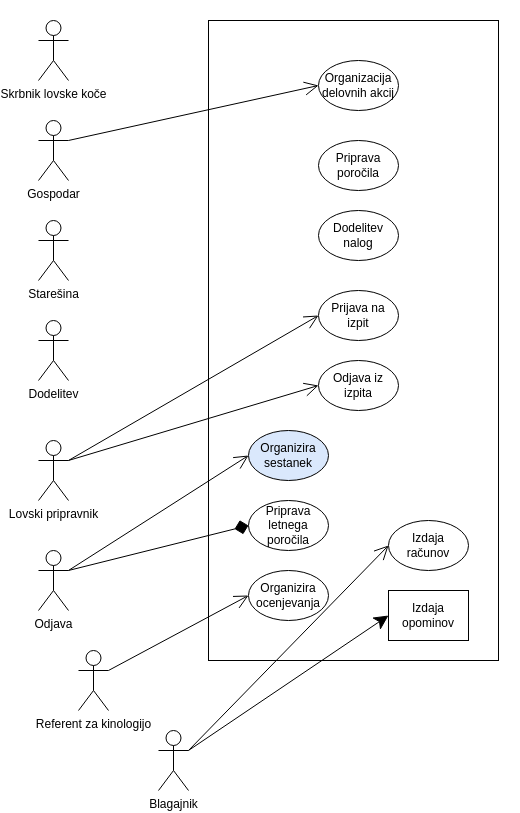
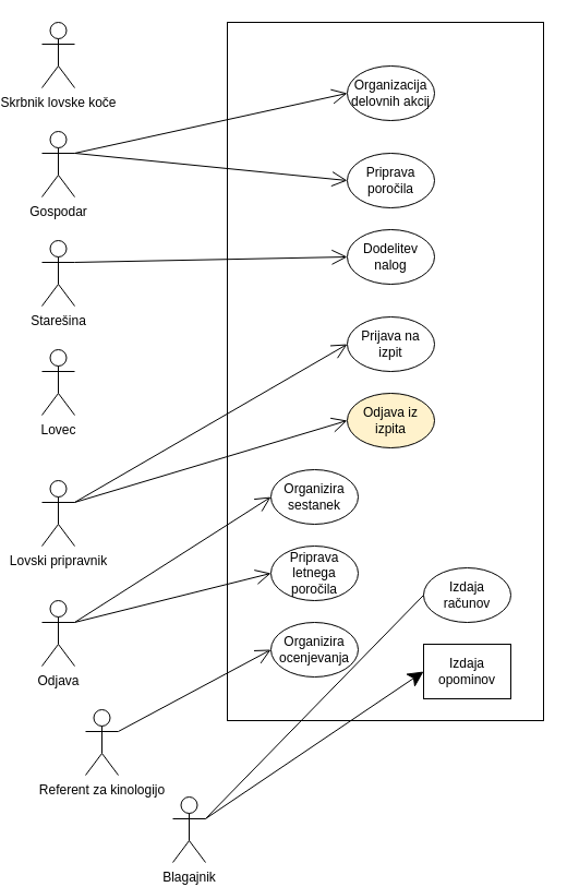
  <mxCell id="0" />
  <mxCell id="1" parent="0" />
  <mxCell id="2" value="" style="rounded=0;whiteSpace=wrap;html=1;" parent="1" vertex="1"><mxGeometry x="190" y="20" width="290" height="640" as="geometry" /></mxCell>
- <mxCell id="3" value="Dodelitev" style="shape=umlActor;verticalLabelPosition=bottom;verticalAlign=top;html=1;outlineConnect=0;" parent="1" vertex="1"><mxGeometry x="20" y="320" width="30" height="60" as="geometry" /></mxCell>
+ <mxCell id="3" value="Lovec" style="shape=umlActor;verticalLabelPosition=bottom;verticalAlign=top;html=1;outlineConnect=0;" parent="1" vertex="1"><mxGeometry x="20" y="320" width="30" height="60" as="geometry" /></mxCell>
  <mxCell id="4" value="Lovski pripravnik" style="shape=umlActor;verticalLabelPosition=bottom;verticalAlign=top;html=1;outlineConnect=0;" parent="1" vertex="1"><mxGeometry x="20" y="440" width="30" height="60" as="geometry" /></mxCell>
  <mxCell id="5" value="Starešina" style="shape=umlActor;verticalLabelPosition=bottom;verticalAlign=top;html=1;outlineConnect=0;" parent="1" vertex="1"><mxGeometry x="20" y="220" width="30" height="60" as="geometry" /></mxCell>
  <mxCell id="6" value="Gospodar" style="shape=umlActor;verticalLabelPosition=bottom;verticalAlign=top;html=1;outlineConnect=0;" parent="1" vertex="1"><mxGeometry x="20" y="120" width="30" height="60" as="geometry" /></mxCell>
  <mxCell id="7" value="Skrbnik lovske koče" style="shape=umlActor;verticalLabelPosition=bottom;verticalAlign=top;html=1;outlineConnect=0;" parent="1" vertex="1"><mxGeometry x="20" y="20" width="30" height="60" as="geometry" /></mxCell>
  <mxCell id="8" value="Odjava" style="shape=umlActor;verticalLabelPosition=bottom;verticalAlign=top;html=1;outlineConnect=0;" parent="1" vertex="1"><mxGeometry x="20" y="550" width="30" height="60" as="geometry" /></mxCell>
  <mxCell id="9" value="Prijava na izpit&lt;span style=&quot;color: rgba(0, 0, 0, 0); font-family: monospace; font-size: 0px; text-align: start; text-wrap-mode: nowrap;&quot;&gt;%3CmxGraphModel%3E%3Croot%3E%3CmxCell%20id%3D%220%22%2F%3E%3CmxCell%20id%3D%221%22%20parent%3D%220%22%2F%3E%3CmxCell%20id%3D%222%22%20value%3D%22Prijava%22%20style%3D%22ellipse%3BwhiteSpace%3Dwrap%3Bhtml%3D1%3B%22%20vertex%3D%221%22%20parent%3D%221%22%3E%3CmxGeometry%20x%3D%22340%22%20y%3D%22190%22%20width%3D%2280%22%20height%3D%2250%22%20as%3D%22geometry%22%2F%3E%3C%2FmxCell%3E%3C%2Froot%3E%3C%2FmxGraphModel%3E&lt;/span&gt;" style="ellipse;whiteSpace=wrap;html=1;" parent="1" vertex="1"><mxGeometry x="300" y="290" width="80" height="50" as="geometry" /></mxCell>
- <mxCell id="10" value="Odjava iz izpita" style="ellipse;whiteSpace=wrap;html=1;" parent="1" vertex="1"><mxGeometry x="300" y="360" width="80" height="50" as="geometry" /></mxCell>
+ <mxCell id="10" value="Odjava iz izpita" style="ellipse;whiteSpace=wrap;html=1;fillColor=#fff2cc;" parent="1" vertex="1"><mxGeometry x="300" y="360" width="80" height="50" as="geometry" /></mxCell>
  <mxCell id="11" value="" style="endArrow=open;endFill=1;endSize=12;html=1;rounded=0;exitX=1;exitY=0.333;exitDx=0;exitDy=0;exitPerimeter=0;entryX=0;entryY=0.5;entryDx=0;entryDy=0;" parent="1" source="4" target="9" edge="1"><mxGeometry width="160" relative="1" as="geometry"><mxPoint x="230" y="350" as="sourcePoint" /><mxPoint x="390" y="350" as="targetPoint" /></mxGeometry></mxCell>
  <mxCell id="12" value="" style="endArrow=open;endFill=1;endSize=12;html=1;rounded=0;exitX=1;exitY=0.333;exitDx=0;exitDy=0;exitPerimeter=0;entryX=0;entryY=0.5;entryDx=0;entryDy=0;" parent="1" source="4" target="10" edge="1"><mxGeometry width="160" relative="1" as="geometry"><mxPoint x="50" y="550" as="sourcePoint" /><mxPoint x="210" y="515" as="targetPoint" /></mxGeometry></mxCell>
  <mxCell id="13" value="Referent za kinologijo" style="shape=umlActor;verticalLabelPosition=bottom;verticalAlign=top;html=1;outlineConnect=0;" parent="1" vertex="1"><mxGeometry x="60" y="650" width="30" height="60" as="geometry" /></mxCell>
- <mxCell id="14" value="Organizira sestanek" style="ellipse;whiteSpace=wrap;html=1;fillColor=#dae8fc;" parent="1" vertex="1"><mxGeometry x="230" y="430" width="80" height="50" as="geometry" /></mxCell>
+ <mxCell id="14" value="Organizira sestanek" style="ellipse;whiteSpace=wrap;html=1;" parent="1" vertex="1"><mxGeometry x="230" y="430" width="80" height="50" as="geometry" /></mxCell>
  <mxCell id="15" value="" style="endArrow=open;endFill=1;endSize=12;html=1;rounded=0;exitX=1;exitY=0.333;exitDx=0;exitDy=0;exitPerimeter=0;entryX=0;entryY=0.5;entryDx=0;entryDy=0;" parent="1" source="8" target="14" edge="1"><mxGeometry width="160" relative="1" as="geometry"><mxPoint x="60" y="585" as="sourcePoint" /><mxPoint x="220" y="640" as="targetPoint" /></mxGeometry></mxCell>
  <mxCell id="16" value="Organizira ocenjevanja" style="ellipse;whiteSpace=wrap;html=1;" parent="1" vertex="1"><mxGeometry x="230" y="570" width="80" height="50" as="geometry" /></mxCell>
  <mxCell id="17" value="" style="endArrow=open;endFill=1;endSize=12;html=1;rounded=0;exitX=1;exitY=0.333;exitDx=0;exitDy=0;exitPerimeter=0;entryX=0;entryY=0.5;entryDx=0;entryDy=0;" parent="1" source="13" target="16" edge="1"><mxGeometry width="160" relative="1" as="geometry"><mxPoint x="90" y="650" as="sourcePoint" /><mxPoint x="250" y="625" as="targetPoint" /></mxGeometry></mxCell>
  <mxCell id="18" value="Organizacija delovn&lt;span style=&quot;color: rgba(0, 0, 0, 0); font-family: monospace; font-size: 0px; text-align: start; text-wrap-mode: nowrap;&quot;&gt;%3CmxGraphModel%3E%3Croot%3E%3CmxCell%20id%3D%220%22%2F%3E%3CmxCell%20id%3D%221%22%20parent%3D%220%22%2F%3E%3CmxCell%20id%3D%222%22%20value%3D%22Prijava%20na%20izpit%26lt%3Bspan%20style%3D%26quot%3Bcolor%3A%20rgba(0%2C%200%2C%200%2C%200)%3B%20font-family%3A%20monospace%3B%20font-size%3A%200px%3B%20text-align%3A%20start%3B%20text-wrap-mode%3A%20nowrap%3B%26quot%3B%26gt%3B%253CmxGraphModel%253E%253Croot%253E%253CmxCell%2520id%253D%25220%2522%252F%253E%253CmxCell%2520id%253D%25221%2522%2520parent%253D%25220%2522%252F%253E%253CmxCell%2520id%253D%25222%2522%2520value%253D%2522Prijava%2522%2520style%253D%2522ellipse%253BwhiteSpace%253Dwrap%253Bhtml%253D1%253B%2522%2520vertex%253D%25221%2522%2520parent%253D%25221%2522%253E%253CmxGeometry%2520x%253D%2522340%2522%2520y%253D%2522190%2522%2520width%253D%252280%2522%2520height%253D%252250%2522%2520as%253D%2522geometry%2522%252F%253E%253C%252FmxCell%253E%253C%252Froot%253E%253C%252FmxGraphModel%253E%26lt%3B%2Fspan%26gt%3B%22%20style%3D%22ellipse%3BwhiteSpace%3Dwrap%3Bhtml%3D1%3B%22%20vertex%3D%221%22%20parent%3D%221%22%3E%3CmxGeometry%20x%3D%22310%22%20y%3D%22400%22%20width%3D%2280%22%20height%3D%2250%22%20as%3D%22geometry%22%2F%3E%3C%2FmxCell%3E%3C%2Froot%3E%3C%2FmxGraphModel%3E&lt;/span&gt;ih akcij&lt;span style=&quot;color: rgba(0, 0, 0, 0); font-family: monospace; font-size: 0px; text-align: start; text-wrap-mode: nowrap;&quot;&gt;%3CmxGraphModel%3E%3Croot%3E%3CmxCell%20id%3D%220%22%2F%3E%3CmxCell%20id%3D%221%22%20parent%3D%220%22%2F%3E%3CmxCell%20id%3D%222%22%20value%3D%22Prijava%20na%20izpit%26lt%3Bspan%20style%3D%26quot%3Bcolor%3A%20rgba(0%2C%200%2C%200%2C%200)%3B%20font-family%3A%20monospace%3B%20font-size%3A%200px%3B%20text-align%3A%20start%3B%20text-wrap-mode%3A%20nowrap%3B%26quot%3B%26gt%3B%253CmxGraphModel%253E%253Croot%253E%253CmxCell%2520id%253D%25220%2522%252F%253E%253CmxCell%2520id%253D%25221%2522%2520parent%253D%25220%2522%252F%253E%253CmxCell%2520id%253D%25222%2522%2520value%253D%2522Prijava%2522%2520style%253D%2522ellipse%253BwhiteSpace%253Dwrap%253Bhtml%253D1%253B%2522%2520vertex%253D%25221%2522%2520parent%253D%25221%2522%253E%253CmxGeometry%2520x%253D%2522340%2522%2520y%253D%2522190%2522%2520width%253D%252280%2522%2520height%253D%252250%2522%2520as%253D%2522geometry%2522%252F%253E%253C%252FmxCell%253E%253C%252Froot%253E%253C%252FmxGraphModel%253E%26lt%3B%2Fspan%26gt%3B%22%20style%3D%22ellipse%3BwhiteSpace%3Dwrap%3Bhtml%3D1%3B%22%20vertex%3D%221%22%20parent%3D%221%22%3E%3CmxGeometry%20x%3D%22310%22%20y%3D%22400%22%20width%3D%2280%22%20height%3D%2250%22%20as%3D%22geometry%22%2F%3E%3C%2FmxCell%3E%3C%2Froot%3E%3C%2FmxGraphModel%3E&lt;/span&gt;" style="ellipse;whiteSpace=wrap;html=1;" parent="1" vertex="1"><mxGeometry x="300" y="60" width="80" height="50" as="geometry" /></mxCell>
  <mxCell id="19" value="Priprava poročila" style="ellipse;whiteSpace=wrap;html=1;" parent="1" vertex="1"><mxGeometry x="300" y="140" width="80" height="50" as="geometry" /></mxCell>
  <mxCell id="20" value="Blagajnik" style="shape=umlActor;verticalLabelPosition=bottom;verticalAlign=top;html=1;outlineConnect=0;" parent="1" vertex="1"><mxGeometry x="140" y="730" width="30" height="60" as="geometry" /></mxCell>
  <mxCell id="21" value="Izdaja računov" style="ellipse;whiteSpace=wrap;html=1;" parent="1" vertex="1"><mxGeometry x="370" y="520" width="80" height="50" as="geometry" /></mxCell>
  <mxCell id="22" value="Izdaja opominov" style="whiteSpace=wrap;html=1;rounded=0;" parent="1" vertex="1"><mxGeometry x="370" y="590" width="80" height="50" as="geometry" /></mxCell>
- <mxCell id="23" value="" style="endArrow=open;endFill=1;endSize=12;html=1;rounded=0;exitX=1;exitY=0.333;exitDx=0;exitDy=0;exitPerimeter=0;entryX=0;entryY=0.5;entryDx=0;entryDy=0;" parent="1" source="20" target="21" edge="1"><mxGeometry width="160" relative="1" as="geometry"><mxPoint x="160" y="725" as="sourcePoint" /><mxPoint x="270" y="630" as="targetPoint" /></mxGeometry></mxCell>
+ <mxCell id="23" value="" style="endArrow=none;endFill=1;endSize=12;html=1;rounded=0;exitX=1;exitY=0.333;exitDx=0;exitDy=0;exitPerimeter=0;entryX=0;entryY=0.5;entryDx=0;entryDy=0;" parent="1" source="20" target="21" edge="1"><mxGeometry width="160" relative="1" as="geometry"><mxPoint x="160" y="725" as="sourcePoint" /><mxPoint x="270" y="630" as="targetPoint" /></mxGeometry></mxCell>
  <mxCell id="24" value="" style="endArrow=classic;endFill=1;endSize=12;html=1;rounded=0;exitX=1;exitY=0.333;exitDx=0;exitDy=0;exitPerimeter=0;entryX=0;entryY=0.5;entryDx=0;entryDy=0;" parent="1" source="20" target="22" edge="1"><mxGeometry width="160" relative="1" as="geometry"><mxPoint x="210" y="825" as="sourcePoint" /><mxPoint x="363" y="610" as="targetPoint" /></mxGeometry></mxCell>
  <mxCell id="25" value="" style="endArrow=open;endFill=1;endSize=12;html=1;rounded=0;exitX=1;exitY=0.333;exitDx=0;exitDy=0;exitPerimeter=0;entryX=0;entryY=0.5;entryDx=0;entryDy=0;" parent="1" source="6" target="18" edge="1"><mxGeometry width="160" relative="1" as="geometry"><mxPoint x="50" y="355" as="sourcePoint" /><mxPoint x="203" y="140" as="targetPoint" /></mxGeometry></mxCell>
+ <mxCell id="26" value="" style="endArrow=open;endFill=1;endSize=12;html=1;rounded=0;exitX=1;exitY=0.333;exitDx=0;exitDy=0;exitPerimeter=0;entryX=0;entryY=0.5;entryDx=0;entryDy=0;" parent="1" source="6" target="19" edge="1"><mxGeometry width="160" relative="1" as="geometry"><mxPoint x="60" y="150" as="sourcePoint" /><mxPoint x="220" y="145" as="targetPoint" /></mxGeometry></mxCell>
  <mxCell id="27" value="Dodelitev nalog" style="ellipse;whiteSpace=wrap;html=1;" parent="1" vertex="1"><mxGeometry x="300" y="210" width="80" height="50" as="geometry" /></mxCell>
+ <mxCell id="28" value="" style="endArrow=open;endFill=1;endSize=12;html=1;rounded=0;exitX=1;exitY=0.333;exitDx=0;exitDy=0;exitPerimeter=0;entryX=0;entryY=0.5;entryDx=0;entryDy=0;" parent="1" source="5" target="27" edge="1"><mxGeometry width="160" relative="1" as="geometry"><mxPoint x="60" y="217.5" as="sourcePoint" /><mxPoint x="220" y="212.5" as="targetPoint" /></mxGeometry></mxCell>
  <mxCell id="29" value="Priprava letnega poročila" style="ellipse;whiteSpace=wrap;html=1;" parent="1" vertex="1"><mxGeometry x="230" y="500" width="80" height="50" as="geometry" /></mxCell>
- <mxCell id="30" value="" style="endArrow=diamond;endFill=1;endSize=12;html=1;rounded=0;exitX=1;exitY=0.333;exitDx=0;exitDy=0;exitPerimeter=0;entryX=0;entryY=0.5;entryDx=0;entryDy=0;" parent="1" source="8" target="29" edge="1"><mxGeometry width="160" relative="1" as="geometry"><mxPoint x="60" y="580" as="sourcePoint" /><mxPoint x="220" y="480" as="targetPoint" /></mxGeometry></mxCell>
+ <mxCell id="30" value="" style="endArrow=open;endFill=1;endSize=12;html=1;rounded=0;exitX=1;exitY=0.333;exitDx=0;exitDy=0;exitPerimeter=0;entryX=0;entryY=0.5;entryDx=0;entryDy=0;" parent="1" source="8" target="29" edge="1"><mxGeometry width="160" relative="1" as="geometry"><mxPoint x="60" y="580" as="sourcePoint" /><mxPoint x="220" y="480" as="targetPoint" /></mxGeometry></mxCell>
